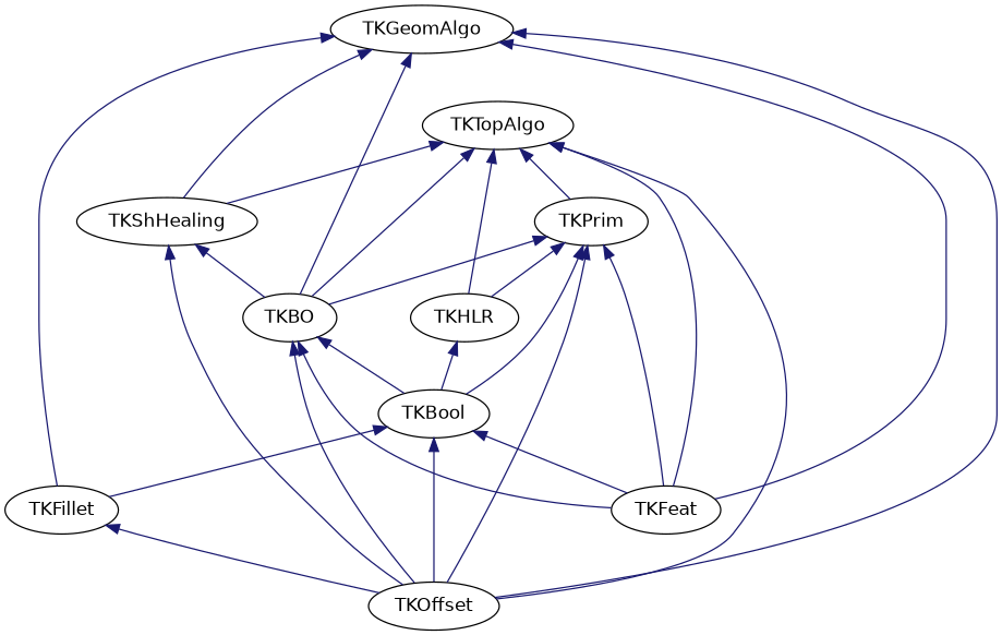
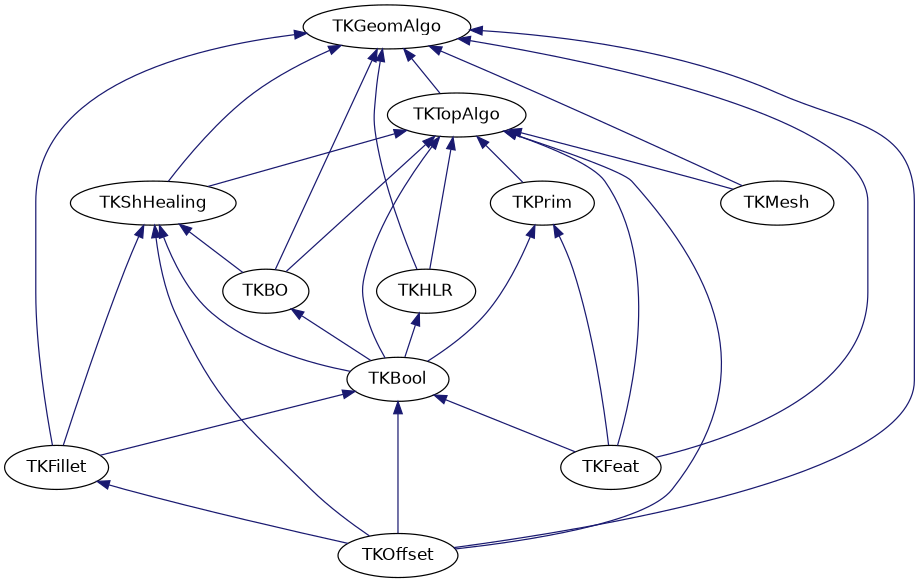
  digraph {
    fontname="DejaVu Sans"
    node [fontname="DejaVu Sans"]
    edge [color=midnightblue dir=back fontname="DejaVu Sans" style=solid]
    TKGeomAlgo
    TKTopAlgo
    TKBO
    TKShHealing
    TKHLR
    TKFillet
    TKOffset
    TKFeat
+   TKMesh
    TKBool
    TKPrim
+   TKGeomAlgo -> TKTopAlgo
    TKGeomAlgo -> TKBO
    TKGeomAlgo -> TKShHealing
-   TKPrim -> TKHLR
+   TKGeomAlgo -> TKHLR
    TKGeomAlgo -> TKFillet
    TKGeomAlgo -> TKOffset
    TKGeomAlgo -> TKFeat
+   TKGeomAlgo -> TKMesh
    TKTopAlgo -> TKBO
    TKTopAlgo -> TKShHealing
    TKTopAlgo -> TKHLR
    TKTopAlgo -> TKOffset
    TKTopAlgo -> TKFeat
+   TKTopAlgo -> TKMesh
+   TKTopAlgo -> TKBool
    TKTopAlgo -> TKPrim
-   TKBO -> TKOffset
-   TKBO -> TKFeat
    TKBO -> TKBool
    TKShHealing -> TKBO
+   TKShHealing -> TKFillet
    TKShHealing -> TKOffset
+   TKShHealing -> TKBool
    TKHLR -> TKBool
    TKFillet -> TKOffset
    TKBool -> TKFillet
    TKBool -> TKOffset
    TKBool -> TKFeat
-   TKPrim -> TKBO
-   TKPrim -> TKOffset
    TKPrim -> TKFeat
    TKPrim -> TKBool
  }
